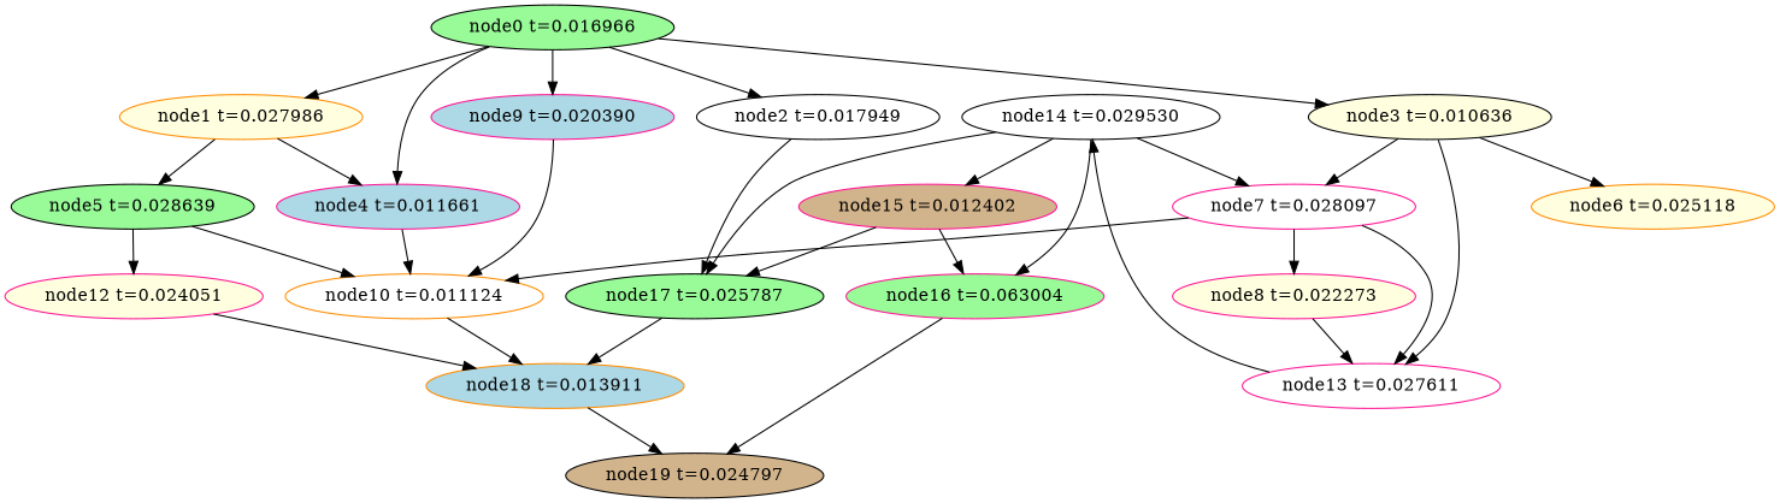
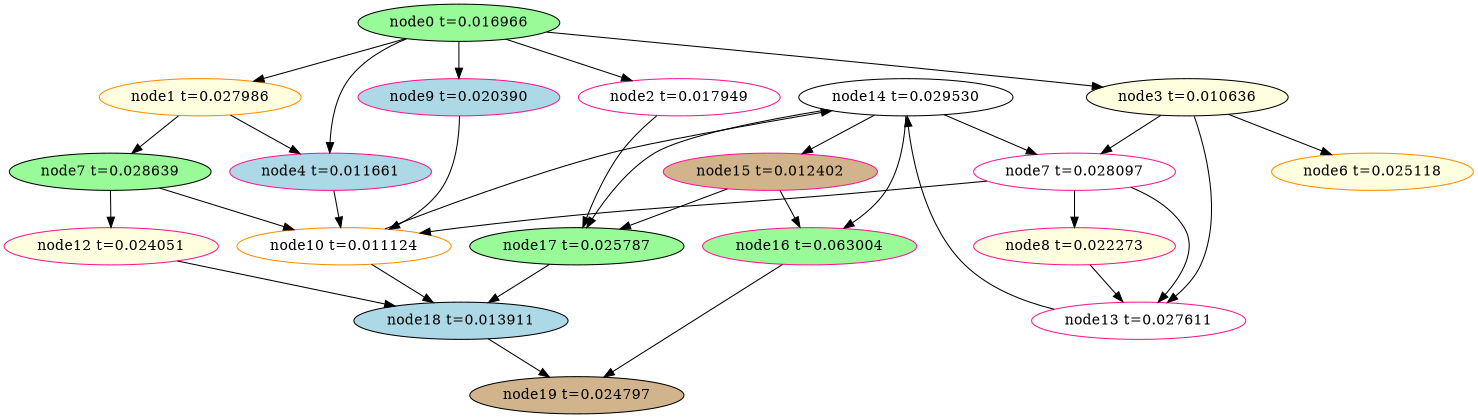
  digraph {
    node [color=deeppink fillcolor=white style=filled]
    n1 [color=black fillcolor=tan label="node19 t=0.024797"]
-   n2 [color=darkorange fillcolor=lightblue label="node18 t=0.013911"]
+   n2 [color=black fillcolor=lightblue label="node18 t=0.013911"]
    n3 [color=black fillcolor=palegreen label="node17 t=0.025787"]
    n4 [fillcolor=palegreen label="node16 t=0.063004"]
    n5 [fillcolor=tan label="node15 t=0.012402"]
    n6 [color=black label="node14 t=0.029530"]
    n7 [label="node7 t=0.028097"]
    n8 [label="node13 t=0.027611"]
    n9 [fillcolor=lightyellow label="node12 t=0.024051"]
    n10 [color=darkorange label="node10 t=0.011124"]
    n11 [fillcolor=lightblue label="node9 t=0.020390"]
    n12 [fillcolor=lightyellow label="node8 t=0.022273"]
    n13 [color=darkorange fillcolor=lightyellow label="node6 t=0.025118"]
-   n14 [color=black fillcolor=palegreen label="node5 t=0.028639"]
+   n14 [color=black fillcolor=palegreen label="node7 t=0.028639"]
    n15 [fillcolor=lightblue label="node4 t=0.011661"]
    n16 [color=black fillcolor=lightyellow label="node3 t=0.010636"]
-   n17 [color=black label="node2 t=0.017949"]
+   n17 [label="node2 t=0.017949"]
    n18 [color=darkorange fillcolor=lightyellow label="node1 t=0.027986"]
    n19 [color=black fillcolor=palegreen label="node0 t=0.016966"]
    n2 -> n1
    n3 -> n2
    n4 -> n1
    n5 -> n3
    n5 -> n4
    n6 -> n3
    n6 -> n4
    n6 -> n5
    n6 -> n7
    n7 -> n8
    n7 -> n10
    n7 -> n12
    n8 -> n6
    n9 -> n2
    n10 -> n2
+   n10 -> n6
    n11 -> n10
    n12 -> n8
    n14 -> n9
    n14 -> n10
    n15 -> n10
    n16 -> n7
    n16 -> n8
    n16 -> n13
    n17 -> n3
    n18 -> n14
    n18 -> n15
    n19 -> n11
    n19 -> n15
    n19 -> n16
    n19 -> n17
    n19 -> n18
  }
